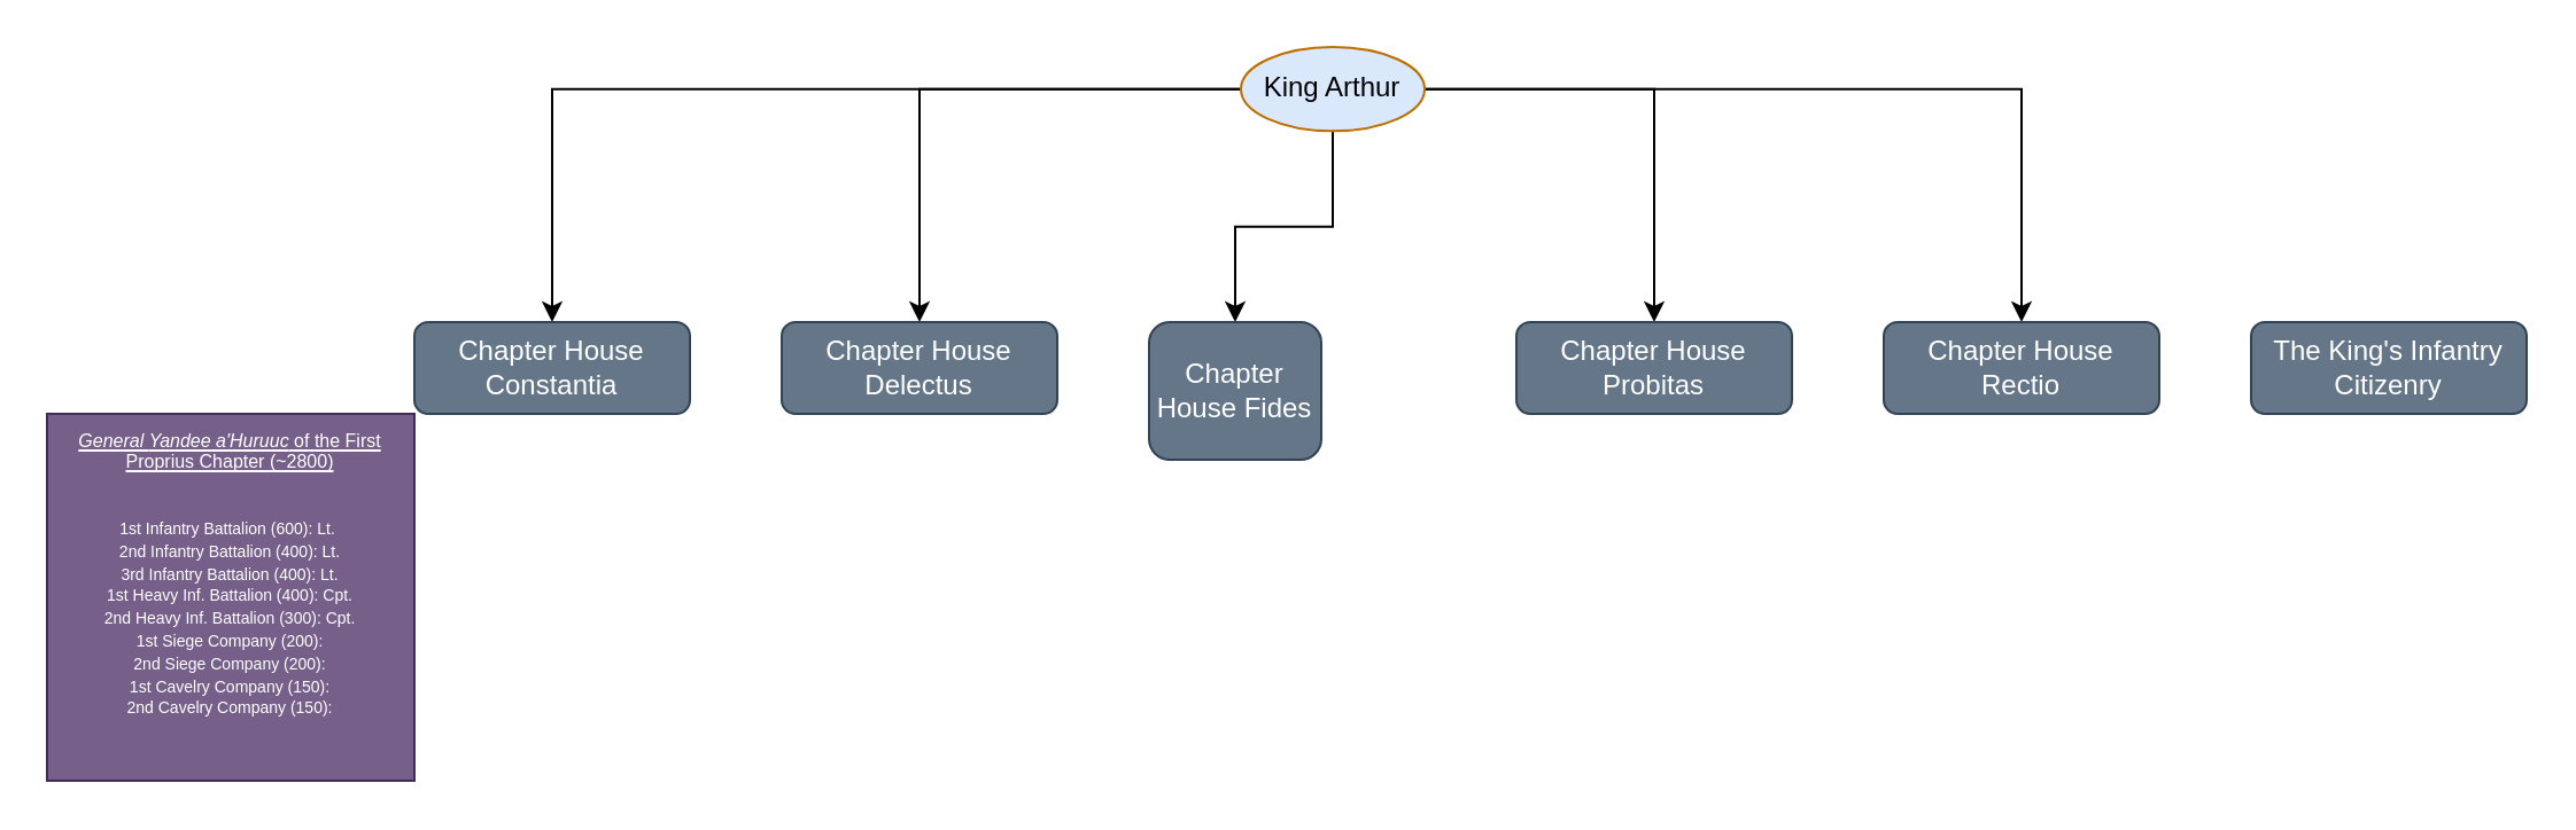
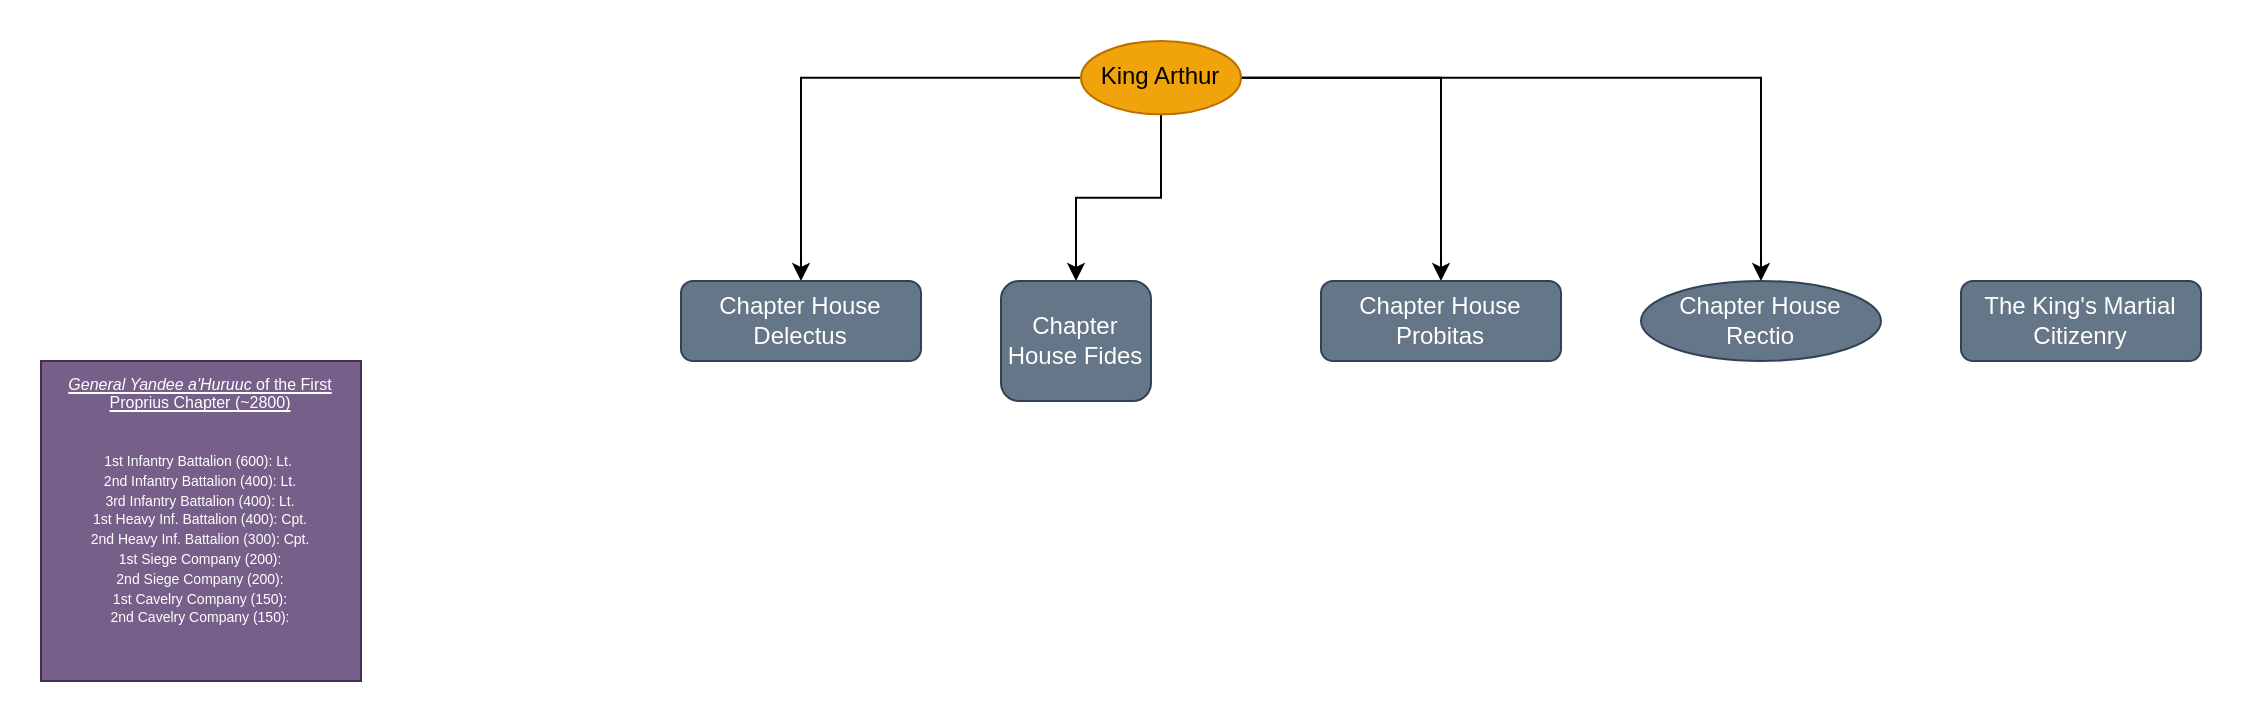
  <mxCell id="0" />
  <mxCell id="1" parent="0" />
- <mxCell id="2" style="edgeStyle=orthogonalEdgeStyle;rounded=0;orthogonalLoop=1;jettySize=auto;html=1;entryX=0.5;entryY=0;entryDx=0;entryDy=0;" edge="1" parent="1" source="7" target="11"><mxGeometry relative="1" as="geometry" /></mxCell>
  <mxCell id="3" style="edgeStyle=orthogonalEdgeStyle;rounded=0;orthogonalLoop=1;jettySize=auto;html=1;entryX=0.5;entryY=0;entryDx=0;entryDy=0;" edge="1" parent="1" source="7" target="10"><mxGeometry relative="1" as="geometry" /></mxCell>
  <mxCell id="4" style="edgeStyle=orthogonalEdgeStyle;rounded=0;orthogonalLoop=1;jettySize=auto;html=1;entryX=0.5;entryY=0;entryDx=0;entryDy=0;" edge="1" parent="1" source="7" target="8"><mxGeometry relative="1" as="geometry" /></mxCell>
  <mxCell id="5" style="edgeStyle=orthogonalEdgeStyle;rounded=0;orthogonalLoop=1;jettySize=auto;html=1;entryX=0.5;entryY=0;entryDx=0;entryDy=0;" edge="1" parent="1" source="7" target="9"><mxGeometry relative="1" as="geometry" /></mxCell>
  <mxCell id="6" style="edgeStyle=orthogonalEdgeStyle;rounded=0;orthogonalLoop=1;jettySize=auto;html=1;entryX=0.5;entryY=0;entryDx=0;entryDy=0;" edge="1" parent="1" source="7" target="12"><mxGeometry relative="1" as="geometry" /></mxCell>
- <mxCell id="7" value="King Arthur" style="ellipse;whiteSpace=wrap;html=1;fontSize=12;fillColor=#dae8fc;fontColor=#000000;strokeColor=#BD7000;" vertex="1" parent="1"><mxGeometry x="540" width="80" height="36.67" as="geometry" y="20" /></mxCell>
+ <mxCell id="7" value="King Arthur" style="ellipse;whiteSpace=wrap;html=1;fontSize=12;fillColor=#f0a30a;fontColor=#000000;strokeColor=#BD7000;" vertex="1" parent="1"><mxGeometry x="540" width="80" height="36.67" as="geometry" y="20" /></mxCell>
  <mxCell id="8" value="Chapter House Fides" style="rounded=1;whiteSpace=wrap;html=1;fillColor=#647687;fontColor=#ffffff;strokeColor=#314354;" vertex="1" parent="1"><mxGeometry x="500" y="140" width="75" height="60" as="geometry" /></mxCell>
  <mxCell id="9" value="Chapter House Probitas" style="rounded=1;whiteSpace=wrap;html=1;fillColor=#647687;fontColor=#ffffff;strokeColor=#314354;" vertex="1" parent="1"><mxGeometry x="660" y="140" width="120" height="40" as="geometry" /></mxCell>
  <mxCell id="10" value="Chapter House Delectus" style="rounded=1;whiteSpace=wrap;html=1;fillColor=#647687;fontColor=#ffffff;strokeColor=#314354;" vertex="1" parent="1"><mxGeometry x="340" y="140" width="120" height="40" as="geometry" /></mxCell>
- <mxCell id="11" value="Chapter House Constantia" style="rounded=1;whiteSpace=wrap;html=1;fillColor=#647687;fontColor=#ffffff;strokeColor=#314354;" vertex="1" parent="1"><mxGeometry x="180" y="140" width="120" height="40" as="geometry" /></mxCell>
- <mxCell id="12" value="Chapter House Rectio" style="rounded=1;whiteSpace=wrap;html=1;fillColor=#647687;fontColor=#ffffff;strokeColor=#314354;" vertex="1" parent="1"><mxGeometry x="820" y="140" width="120" height="40" as="geometry" /></mxCell>
- <mxCell id="13" value="The King's Infantry Citizenry" style="rounded=1;whiteSpace=wrap;html=1;fillColor=#647687;fontColor=#ffffff;strokeColor=#314354;" vertex="1" parent="1"><mxGeometry x="980" y="140" width="120" height="40" as="geometry" /></mxCell>
+ <mxCell id="12" value="Chapter House Rectio" style="ellipse;whiteSpace=wrap;html=1;fillColor=#647687;fontColor=#ffffff;strokeColor=#314354;" vertex="1" parent="1"><mxGeometry x="820" y="140" width="120" height="40" as="geometry" /></mxCell>
+ <mxCell id="13" value="The King's Martial Citizenry" style="rounded=1;whiteSpace=wrap;html=1;fillColor=#647687;fontColor=#ffffff;strokeColor=#314354;" vertex="1" parent="1"><mxGeometry x="980" y="140" width="120" height="40" as="geometry" /></mxCell>
  <mxCell id="14" value="&lt;u&gt;&lt;i&gt;General&amp;nbsp;&lt;/i&gt;&lt;span style=&quot;background-color: initial;&quot;&gt;&lt;i&gt;Yandee a'Huruuc&lt;/i&gt; of the First Proprius Chapter (~2800)&lt;/span&gt;&lt;/u&gt;&lt;div&gt;&lt;u&gt;&lt;br&gt;&lt;/u&gt;&lt;/div&gt;&lt;div&gt;&lt;u&gt;&lt;br&gt;&lt;/u&gt;&lt;/div&gt;&lt;div style=&quot;line-height: 140%; font-size: 7px;&quot;&gt;&lt;font style=&quot;font-size: 7px;&quot;&gt;1st Infantry Battalion (600): Lt.&amp;nbsp;&lt;/font&gt;&lt;/div&gt;&lt;div style=&quot;line-height: 140%; font-size: 7px;&quot;&gt;&lt;font style=&quot;font-size: 7px;&quot;&gt;2nd&amp;nbsp;&lt;span style=&quot;background-color: initial;&quot;&gt;Infantry&lt;/span&gt;&lt;span style=&quot;background-color: initial;&quot;&gt;&amp;nbsp;&lt;/span&gt;Battalion&lt;span style=&quot;background-color: initial;&quot;&gt;&amp;nbsp;(400): Lt.&lt;/span&gt;&lt;/font&gt;&lt;/div&gt;&lt;div style=&quot;line-height: 140%; font-size: 7px;&quot;&gt;&lt;font style=&quot;font-size: 7px;&quot;&gt;3rd&amp;nbsp;&lt;span style=&quot;background-color: initial;&quot;&gt;Infantry&lt;/span&gt;&lt;span style=&quot;background-color: initial;&quot;&gt;&amp;nbsp;&lt;/span&gt;Battalion&lt;span style=&quot;background-color: initial;&quot;&gt;&amp;nbsp;(400): Lt.&lt;/span&gt;&lt;/font&gt;&lt;/div&gt;&lt;div style=&quot;line-height: 140%; font-size: 7px;&quot;&gt;&lt;span style=&quot;background-color: initial;&quot;&gt;&lt;font style=&quot;font-size: 7px;&quot;&gt;1st Heavy Inf. Battalion (400): Cpt.&lt;/font&gt;&lt;/span&gt;&lt;/div&gt;&lt;div style=&quot;line-height: 140%; font-size: 7px;&quot;&gt;&lt;span style=&quot;background-color: initial;&quot;&gt;&lt;font style=&quot;font-size: 7px;&quot;&gt;2nd Heavy Inf. Battalion (300): Cpt.&lt;/font&gt;&lt;/span&gt;&lt;/div&gt;&lt;div style=&quot;line-height: 140%; font-size: 7px;&quot;&gt;&lt;span style=&quot;background-color: initial;&quot;&gt;1st Siege Company&amp;nbsp;&lt;/span&gt;&lt;span style=&quot;background-color: initial;&quot;&gt;(200):&lt;/span&gt;&lt;/div&gt;&lt;div style=&quot;line-height: 140%; font-size: 7px;&quot;&gt;&lt;span style=&quot;background-color: initial;&quot;&gt;&lt;font style=&quot;font-size: 7px;&quot;&gt;2nd Siege Company (200):&lt;/font&gt;&lt;/span&gt;&lt;/div&gt;&lt;div style=&quot;line-height: 140%; font-size: 7px;&quot;&gt;&lt;font style=&quot;font-size: 7px;&quot;&gt;1st Cavelry Company (150):&lt;/font&gt;&lt;/div&gt;&lt;div style=&quot;line-height: 140%; font-size: 7px;&quot;&gt;&lt;font style=&quot;font-size: 7px;&quot;&gt;2nd Cavelry Company (150):&lt;/font&gt;&lt;/div&gt;&lt;div&gt;&lt;br&gt;&lt;/div&gt;&lt;div&gt;&lt;br&gt;&lt;/div&gt;" style="rounded=0;whiteSpace=wrap;html=1;fillColor=#76608a;fontColor=#ffffff;strokeColor=#432D57;fontSize=8;" vertex="1" parent="1"><mxGeometry y="180" width="160" height="160" as="geometry" x="20" /></mxCell>
